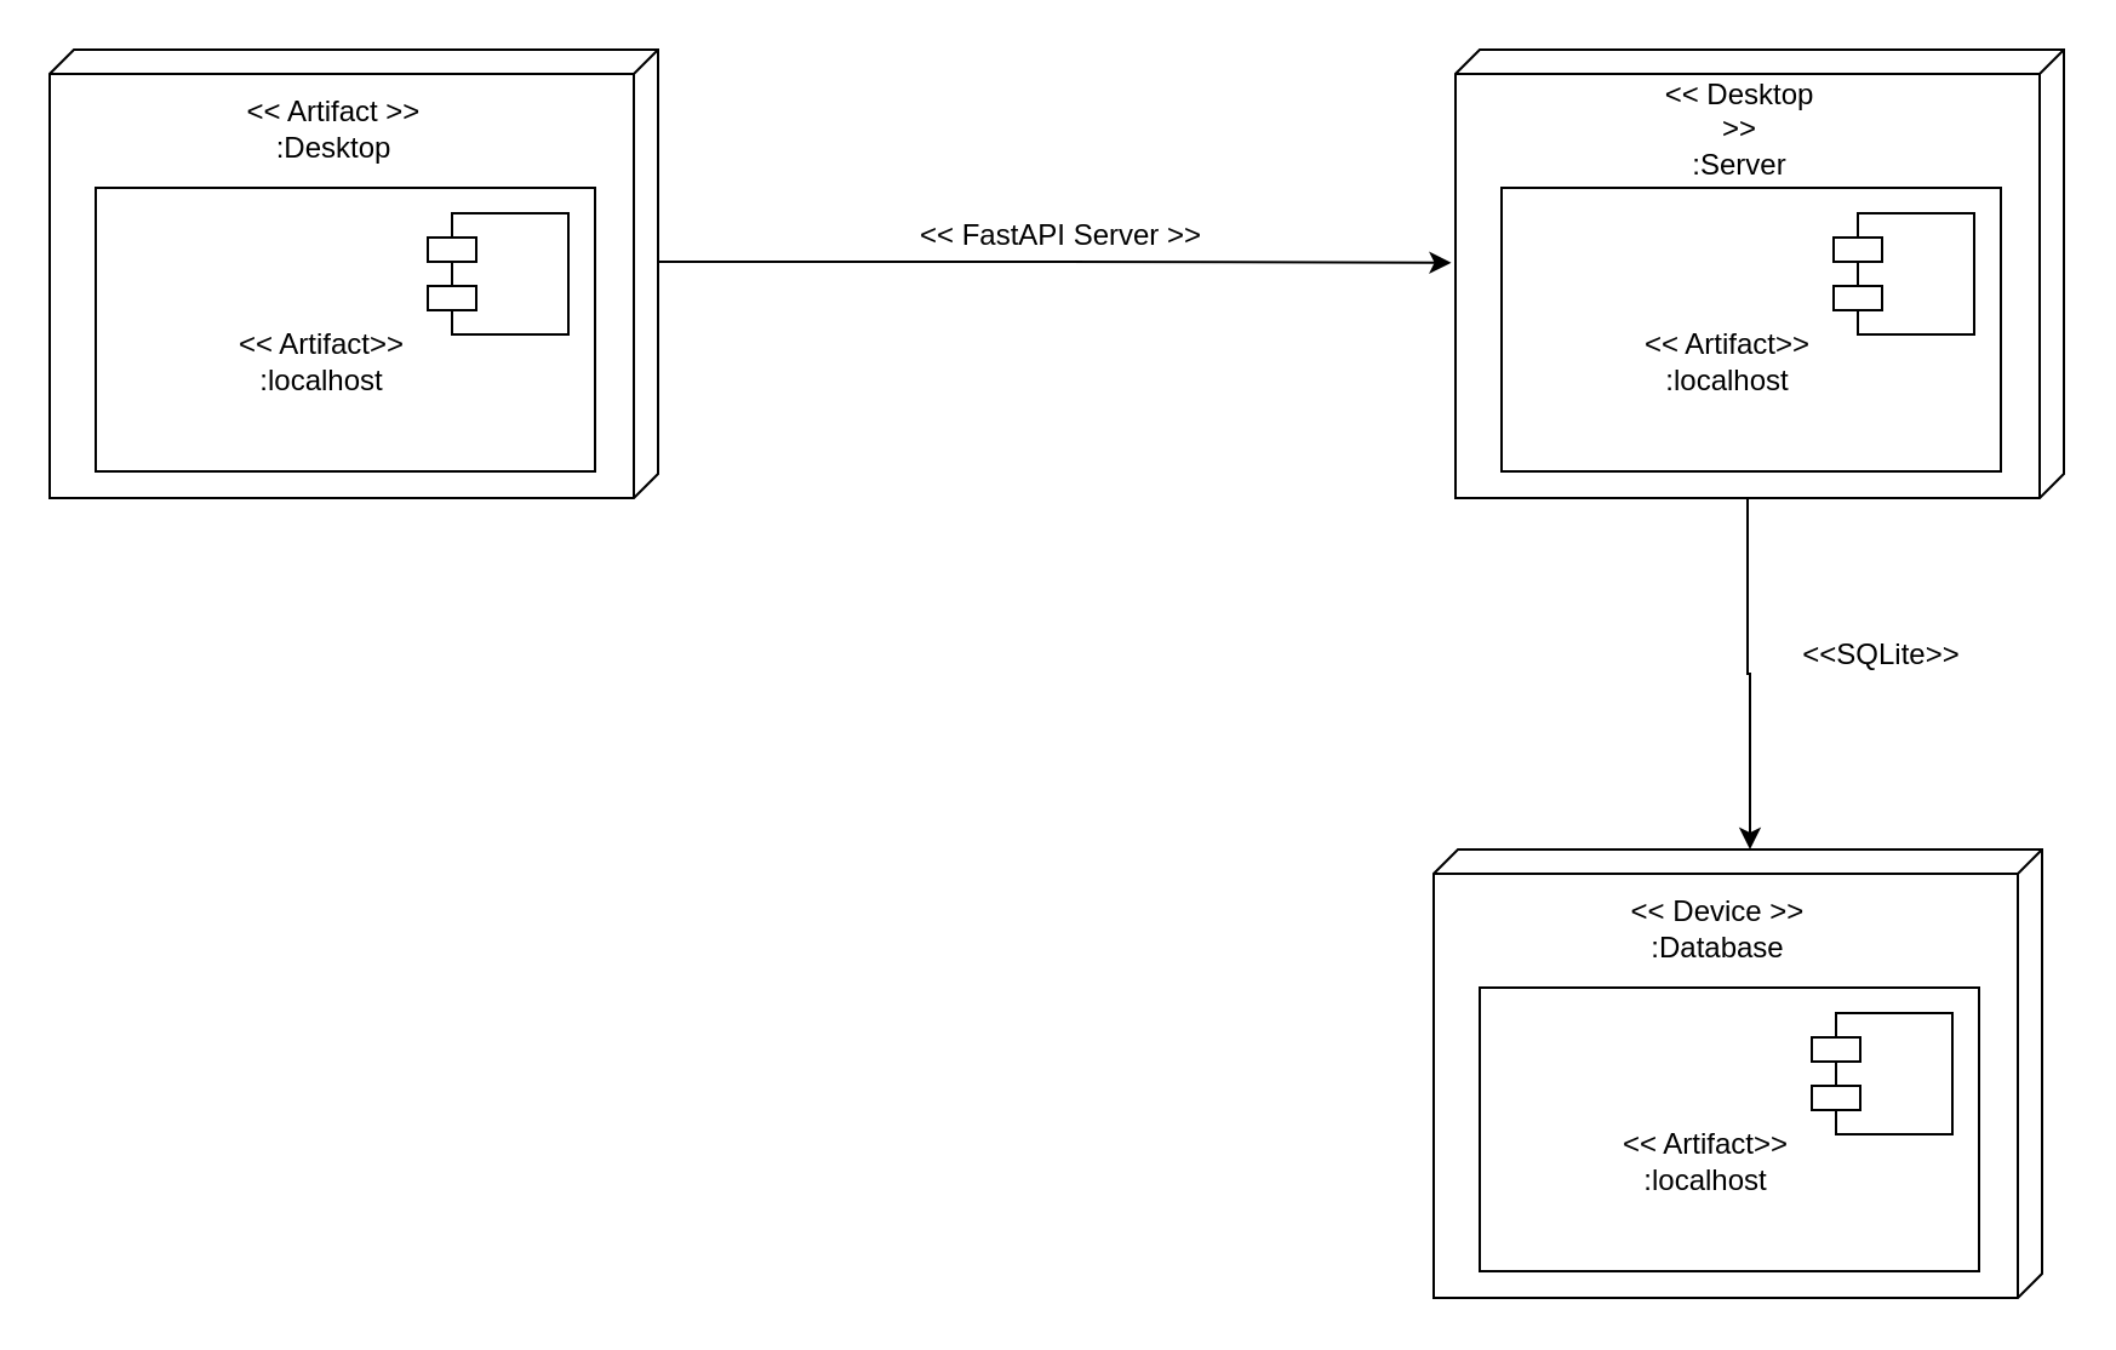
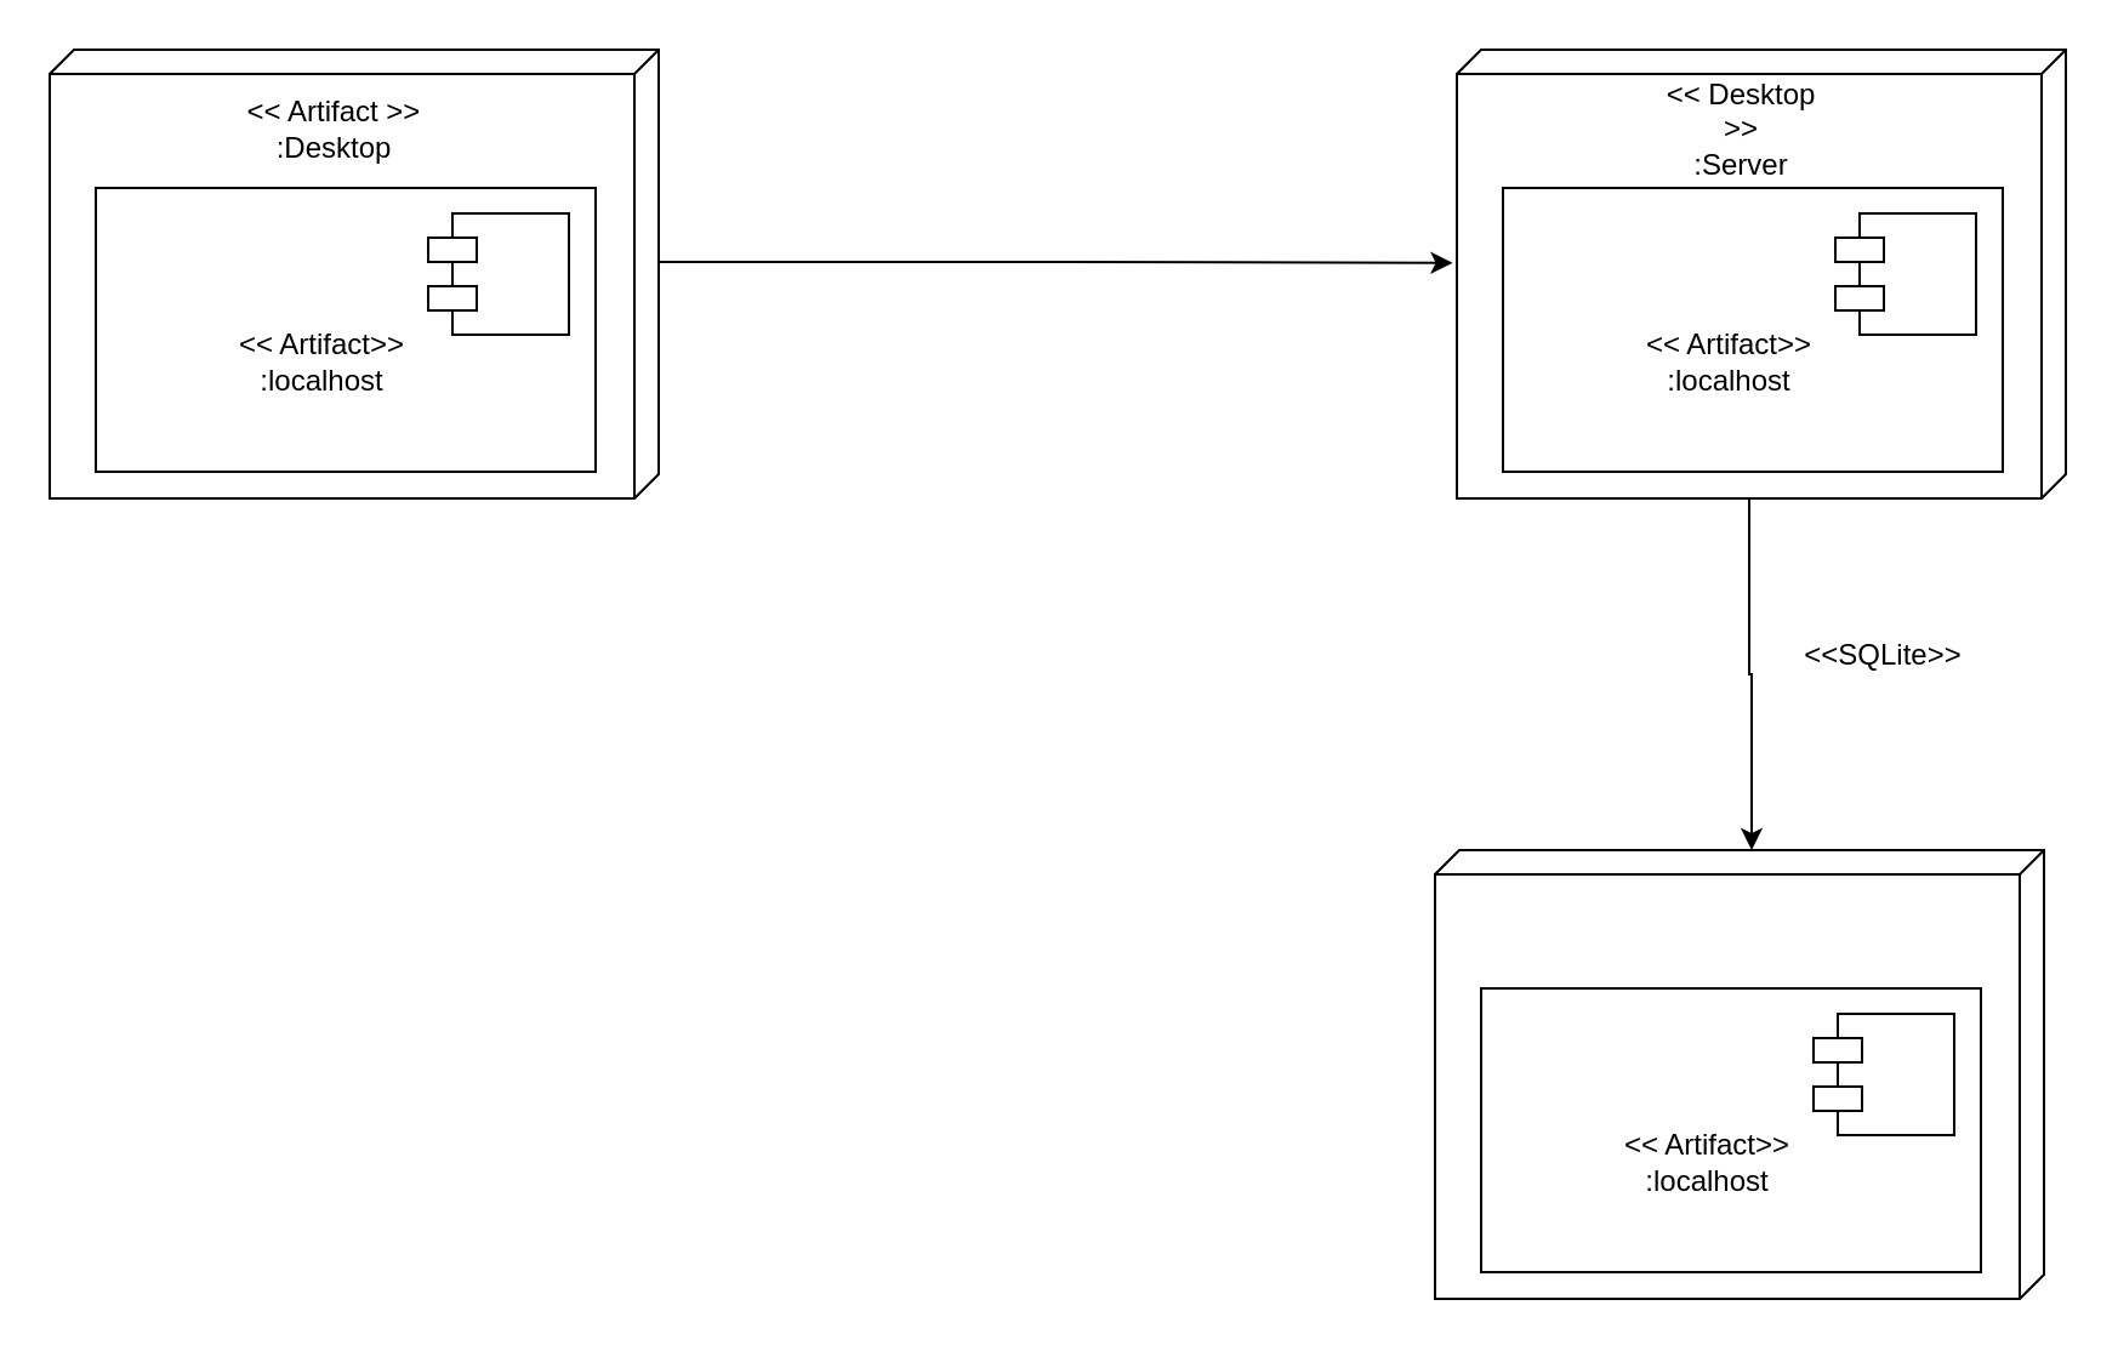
  <mxCell id="0" />
  <mxCell id="1" parent="0" />
  <mxCell id="2" value="" style="verticalAlign=top;align=left;spacingTop=8;spacingLeft=2;spacingRight=12;shape=cube;size=10;direction=south;fontStyle=4;html=1;whiteSpace=wrap;" vertex="1" parent="1"><mxGeometry x="20" y="20" width="251" height="185" as="geometry" /></mxCell>
  <mxCell id="3" value="&amp;lt;&amp;lt; Artifact &amp;gt;&amp;gt;&lt;div&gt;:Desktop&lt;/div&gt;" style="text;html=1;align=center;verticalAlign=middle;whiteSpace=wrap;rounded=0;" vertex="1" parent="1"><mxGeometry x="99" y="29" width="77" height="48" as="geometry" /></mxCell>
  <mxCell id="4" value="" style="rounded=0;whiteSpace=wrap;html=1;" vertex="1" parent="1"><mxGeometry x="39" y="77" width="206" height="117" as="geometry" /></mxCell>
  <mxCell id="5" value="" style="shape=module;align=left;spacingLeft=20;align=center;verticalAlign=top;whiteSpace=wrap;html=1;" vertex="1" parent="1"><mxGeometry x="176" y="87.5" width="58" height="50" as="geometry" /></mxCell>
  <mxCell id="6" value="&amp;lt;&amp;lt; Artifact&amp;gt;&amp;gt;&lt;br&gt;:localhost" style="text;html=1;align=center;verticalAlign=middle;whiteSpace=wrap;rounded=0;" vertex="1" parent="1"><mxGeometry x="89" y="134" width="87" height="30" as="geometry" /></mxCell>
  <mxCell id="7" style="edgeStyle=orthogonalEdgeStyle;rounded=0;orthogonalLoop=1;jettySize=auto;html=1;exitX=0;exitY=0;exitDx=185;exitDy=130.5;exitPerimeter=0;entryX=0;entryY=0;entryDx=0;entryDy=120.5;entryPerimeter=0;" edge="1" parent="1" source="8" target="13"><mxGeometry relative="1" as="geometry"><mxPoint x="720.706" y="339.412" as="targetPoint" /></mxGeometry></mxCell>
  <mxCell id="8" value="" style="verticalAlign=top;align=left;spacingTop=8;spacingLeft=2;spacingRight=12;shape=cube;size=10;direction=south;fontStyle=4;html=1;whiteSpace=wrap;" vertex="1" parent="1"><mxGeometry x="600" y="20" width="251" height="185" as="geometry" /></mxCell>
  <mxCell id="9" value="&amp;lt;&amp;lt; Desktop &amp;gt;&amp;gt;&lt;div&gt;:Server&lt;/div&gt;" style="text;html=1;align=center;verticalAlign=middle;whiteSpace=wrap;rounded=0;" vertex="1" parent="1"><mxGeometry x="679" y="29" width="77" height="48" as="geometry" /></mxCell>
  <mxCell id="10" value="" style="rounded=0;whiteSpace=wrap;html=1;" vertex="1" parent="1"><mxGeometry x="619" y="77" width="206" height="117" as="geometry" /></mxCell>
  <mxCell id="11" value="" style="shape=module;align=left;spacingLeft=20;align=center;verticalAlign=top;whiteSpace=wrap;html=1;" vertex="1" parent="1"><mxGeometry x="756" y="87.5" width="58" height="50" as="geometry" /></mxCell>
  <mxCell id="12" value="&amp;lt;&amp;lt; Artifact&amp;gt;&amp;gt;&lt;br&gt;:localhost" style="text;html=1;align=center;verticalAlign=middle;whiteSpace=wrap;rounded=0;" vertex="1" parent="1"><mxGeometry x="669" y="134" width="87" height="30" as="geometry" /></mxCell>
  <mxCell id="13" value="" style="verticalAlign=top;align=left;spacingTop=8;spacingLeft=2;spacingRight=12;shape=cube;size=10;direction=south;fontStyle=4;html=1;whiteSpace=wrap;" vertex="1" parent="1"><mxGeometry x="591" y="350" width="251" height="185" as="geometry" /></mxCell>
- <mxCell id="14" value="&amp;lt;&amp;lt; Device &amp;gt;&amp;gt;&lt;div&gt;:Database&lt;/div&gt;" style="text;html=1;align=center;verticalAlign=middle;whiteSpace=wrap;rounded=0;" vertex="1" parent="1"><mxGeometry x="670" y="359" width="77" height="48" as="geometry" /></mxCell>
  <mxCell id="15" value="" style="rounded=0;whiteSpace=wrap;html=1;" vertex="1" parent="1"><mxGeometry x="610" y="407" width="206" height="117" as="geometry" /></mxCell>
  <mxCell id="16" value="" style="shape=module;align=left;spacingLeft=20;align=center;verticalAlign=top;whiteSpace=wrap;html=1;" vertex="1" parent="1"><mxGeometry x="747" y="417.5" width="58" height="50" as="geometry" /></mxCell>
  <mxCell id="17" value="&amp;lt;&amp;lt; Artifact&amp;gt;&amp;gt;&lt;br&gt;:localhost" style="text;html=1;align=center;verticalAlign=middle;whiteSpace=wrap;rounded=0;" vertex="1" parent="1"><mxGeometry x="660" y="464" width="87" height="30" as="geometry" /></mxCell>
  <mxCell id="18" style="edgeStyle=orthogonalEdgeStyle;rounded=0;orthogonalLoop=1;jettySize=auto;html=1;exitX=0;exitY=0;exitDx=87.5;exitDy=0;exitPerimeter=0;entryX=0.475;entryY=1.007;entryDx=0;entryDy=0;entryPerimeter=0;" edge="1" parent="1" source="2" target="8"><mxGeometry relative="1" as="geometry" /></mxCell>
- <mxCell id="19" value="&amp;lt;&amp;lt; FastAPI Server &amp;gt;&amp;gt;" style="text;html=1;align=center;verticalAlign=middle;whiteSpace=wrap;rounded=0;" vertex="1" parent="1"><mxGeometry x="372" y="82" width="131" height="30" as="geometry" /></mxCell>
  <mxCell id="20" value="&amp;lt;&amp;lt;SQLite&amp;gt;&amp;gt;" style="text;html=1;align=center;verticalAlign=middle;whiteSpace=wrap;rounded=0;" vertex="1" parent="1"><mxGeometry x="746" y="255" width="60" height="30" as="geometry" /></mxCell>
